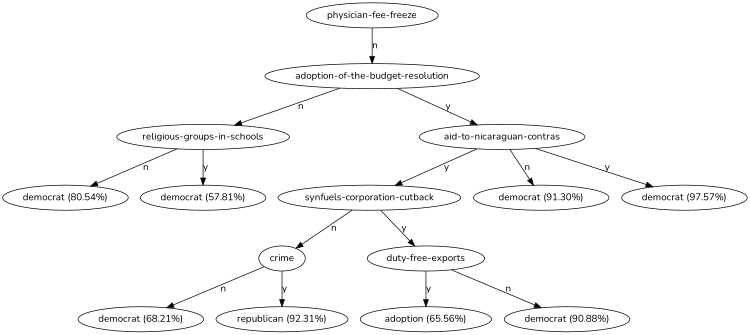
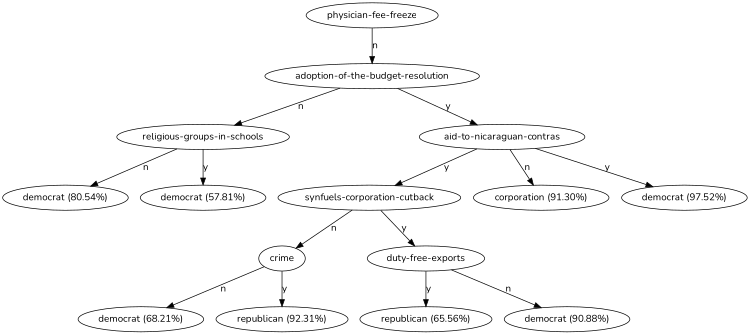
  digraph {
    fontname=Nunito
    node [fontname=Nunito shape=oval]
    edge [fontname=Nunito]
    n1 [label="physician-fee-freeze"]
    n2 [label="adoption-of-the-budget-resolution"]
    n3 [label="religious-groups-in-schools"]
    n4 [label="aid-to-nicaraguan-contras"]
    n5 [label="synfuels-corporation-cutback"]
    n6 [label=crime]
    n7 [label="duty-free-exports"]
    n8 [label="democrat (80.54%)"]
    n9 [label="democrat (57.81%)"]
-   n10 [label="democrat (91.30%)"]
-   n11 [label="democrat (97.57%)"]
+   n10 [label="corporation (91.30%)"]
+   n11 [label="democrat (97.52%)"]
    n12 [label="democrat (68.21%)"]
    n13 [label="republican (92.31%)"]
-   n14 [label="adoption (65.56%)"]
+   n14 [label="republican (65.56%)"]
    n15 [label="democrat (90.88%)"]
    n1 -> n2 [label=n]
    n2 -> n3 [label=n]
    n2 -> n4 [label=y]
    n3 -> n8 [label=n]
    n3 -> n9 [label=y]
    n4 -> n5 [label=y]
    n4 -> n10 [label=n]
    n4 -> n11 [label=y]
    n5 -> n6 [label=n]
    n5 -> n7 [label=y]
    n6 -> n12 [label=n]
    n6 -> n13 [label=y]
    n7 -> n14 [label=y]
    n7 -> n15 [label=n]
  }
